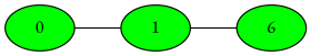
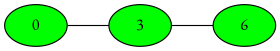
  graph {
    fontname="EB Garamond"
    rankdir=LR
    node [fillcolor=green fontname="EB Garamond" style=filled]
    edge [fontname="EB Garamond"]
    0
-   1
+   1 [label=3]
    n3 [label=6]
    0 -- 1
    1 -- n3
  }
